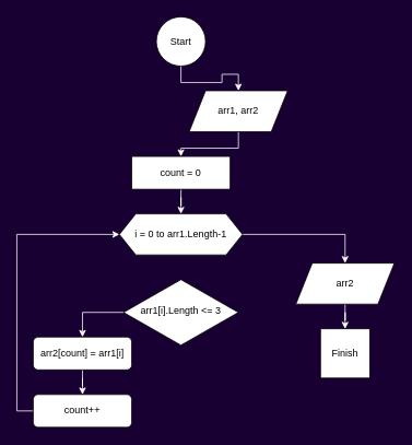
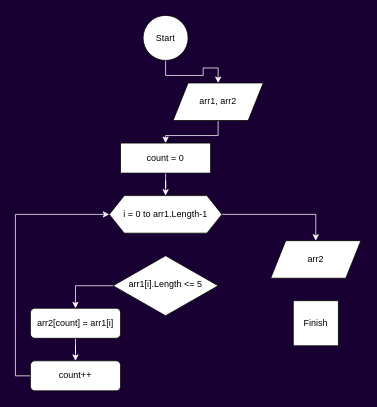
  <mxCell id="0" />
  <mxCell id="1" parent="0" />
  <mxCell id="2" style="edgeStyle=orthogonalEdgeStyle;rounded=0;orthogonalLoop=1;jettySize=auto;html=1;entryX=0.5;entryY=0;entryDx=0;entryDy=0;strokeColor=#FFFFFF;" edge="1" parent="1" target="7"><mxGeometry relative="1" as="geometry"><mxPoint x="150" y="380" as="sourcePoint" /><mxPoint x="30" y="370" as="targetPoint" /><Array as="points"><mxPoint x="100" y="380" /></Array></mxGeometry></mxCell>
- <mxCell id="3" value="arr1[i].Length &amp;lt;= 3" style="rhombus;whiteSpace=wrap;html=1;shadow=0;fontFamily=Helvetica;fontSize=12;align=center;strokeWidth=1;spacing=6;spacingTop=-4;" parent="1" vertex="1"><mxGeometry x="150" y="340" width="140" height="80" as="geometry" /></mxCell>
+ <mxCell id="3" value="arr1[i].Length &amp;lt;= 5" style="rhombus;whiteSpace=wrap;html=1;shadow=0;fontFamily=Helvetica;fontSize=12;align=center;strokeWidth=1;spacing=6;spacingTop=-4;" parent="1" vertex="1"><mxGeometry x="150" y="340" width="140" height="80" as="geometry" /></mxCell>
  <mxCell id="4" style="edgeStyle=orthogonalEdgeStyle;rounded=0;orthogonalLoop=1;jettySize=auto;html=1;entryX=0;entryY=0.5;entryDx=0;entryDy=0;strokeColor=#FFFFFF;" edge="1" parent="1" source="5" target="13"><mxGeometry relative="1" as="geometry"><Array as="points"><mxPoint x="20" y="500" /><mxPoint x="20" y="285" /></Array></mxGeometry></mxCell>
  <mxCell id="5" value="count++" style="rounded=1;whiteSpace=wrap;html=1;fontSize=12;glass=0;strokeWidth=1;shadow=0;" parent="1" vertex="1"><mxGeometry x="40" y="480" width="120" height="40" as="geometry" /></mxCell>
  <mxCell id="6" value="" style="edgeStyle=orthogonalEdgeStyle;rounded=0;orthogonalLoop=1;jettySize=auto;html=1;strokeColor=#FFFFFF;" edge="1" parent="1" source="7" target="5"><mxGeometry relative="1" as="geometry" /></mxCell>
  <mxCell id="7" value="arr2[count] = arr1[i]" style="rounded=1;whiteSpace=wrap;html=1;fontSize=12;glass=0;strokeWidth=1;shadow=0;" parent="1" vertex="1"><mxGeometry x="40" y="410" width="120" height="40" as="geometry" /></mxCell>
  <mxCell id="8" value="" style="edgeStyle=orthogonalEdgeStyle;rounded=0;orthogonalLoop=1;jettySize=auto;html=1;entryX=0.5;entryY=0;entryDx=0;entryDy=0;strokeColor=#FFFFFF;" edge="1" parent="1" source="9" target="11"><mxGeometry relative="1" as="geometry" /></mxCell>
  <mxCell id="9" value="Start" style="ellipse;whiteSpace=wrap;html=1;aspect=fixed;" vertex="1" parent="1"><mxGeometry x="190" y="20" width="60" height="60" as="geometry" /></mxCell>
  <mxCell id="10" value="" style="edgeStyle=orthogonalEdgeStyle;rounded=0;orthogonalLoop=1;jettySize=auto;html=1;strokeColor=#FFFFFF;" edge="1" parent="1" source="11" target="18"><mxGeometry relative="1" as="geometry" /></mxCell>
  <mxCell id="11" value="arr1, arr2" style="shape=parallelogram;perimeter=parallelogramPerimeter;whiteSpace=wrap;html=1;fixedSize=1;" vertex="1" parent="1"><mxGeometry x="230" y="110" width="120" height="50" as="geometry" /></mxCell>
  <mxCell id="12" style="edgeStyle=orthogonalEdgeStyle;rounded=0;orthogonalLoop=1;jettySize=auto;html=1;entryX=0.5;entryY=0;entryDx=0;entryDy=0;strokeColor=#FFFFFF;" edge="1" parent="1" source="13" target="15"><mxGeometry relative="1" as="geometry" /></mxCell>
  <mxCell id="13" value="i = 0 to arr1.Length-1" style="shape=hexagon;perimeter=hexagonPerimeter2;whiteSpace=wrap;html=1;fixedSize=1;" vertex="1" parent="1"><mxGeometry x="145" y="260" width="150" height="50" as="geometry" /></mxCell>
- <mxCell id="14" value="" style="edgeStyle=orthogonalEdgeStyle;rounded=0;orthogonalLoop=1;jettySize=auto;html=1;strokeColor=#FFFFFF;" edge="1" parent="1" source="15" target="16"><mxGeometry relative="1" as="geometry" /></mxCell>
  <mxCell id="15" value="arr2" style="shape=parallelogram;perimeter=parallelogramPerimeter;whiteSpace=wrap;html=1;fixedSize=1;" vertex="1" parent="1"><mxGeometry x="360" y="320" width="120" height="50" as="geometry" /></mxCell>
  <mxCell id="16" value="Finish" style="whiteSpace=wrap;html=1;aspect=fixed;rounded=0;" vertex="1" parent="1"><mxGeometry x="390" y="400" width="60" height="60" as="geometry" /></mxCell>
  <mxCell id="17" value="" style="edgeStyle=orthogonalEdgeStyle;rounded=0;orthogonalLoop=1;jettySize=auto;html=1;strokeColor=#FFFFFF;" edge="1" parent="1" source="18" target="13"><mxGeometry relative="1" as="geometry" /></mxCell>
  <mxCell id="18" value="count = 0" style="whiteSpace=wrap;html=1;fontSize=12;glass=0;strokeWidth=1;shadow=0;rounded=0;" vertex="1" parent="1"><mxGeometry x="160" y="190" width="120" height="40" as="geometry" /></mxCell>
